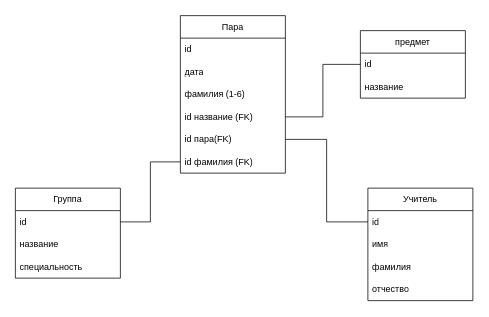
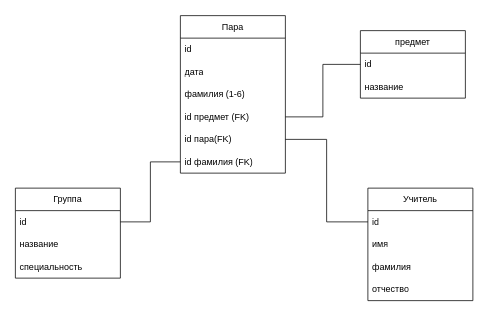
  <mxCell id="0" />
  <mxCell id="1" parent="0" />
  <mxCell id="2" value="Учитель" style="swimlane;fontStyle=0;childLayout=stackLayout;horizontal=1;startSize=30;horizontalStack=0;resizeParent=1;resizeParentMax=0;resizeLast=0;collapsible=1;marginBottom=0;whiteSpace=wrap;html=1;" vertex="1" parent="1"><mxGeometry x="490" y="250" width="140" height="150" as="geometry" /></mxCell>
  <mxCell id="3" value="id" style="text;strokeColor=none;fillColor=none;align=left;verticalAlign=middle;spacingLeft=4;spacingRight=4;overflow=hidden;points=[[0,0.5],[1,0.5]];portConstraint=eastwest;rotatable=0;whiteSpace=wrap;html=1;" vertex="1" parent="2"><mxGeometry y="30" width="140" height="30" as="geometry" /></mxCell>
  <mxCell id="4" value="имя" style="text;strokeColor=none;fillColor=none;align=left;verticalAlign=middle;spacingLeft=4;spacingRight=4;overflow=hidden;points=[[0,0.5],[1,0.5]];portConstraint=eastwest;rotatable=0;whiteSpace=wrap;html=1;" vertex="1" parent="2"><mxGeometry y="60" width="140" height="30" as="geometry" /></mxCell>
  <mxCell id="5" value="фамилия&amp;nbsp;" style="text;strokeColor=none;fillColor=none;align=left;verticalAlign=middle;spacingLeft=4;spacingRight=4;overflow=hidden;points=[[0,0.5],[1,0.5]];portConstraint=eastwest;rotatable=0;whiteSpace=wrap;html=1;" vertex="1" parent="2"><mxGeometry y="90" width="140" height="30" as="geometry" /></mxCell>
  <mxCell id="6" value="отчество" style="text;strokeColor=none;fillColor=none;align=left;verticalAlign=middle;spacingLeft=4;spacingRight=4;overflow=hidden;points=[[0,0.5],[1,0.5]];portConstraint=eastwest;rotatable=0;whiteSpace=wrap;html=1;" vertex="1" parent="2"><mxGeometry y="120" width="140" height="30" as="geometry" /></mxCell>
  <mxCell id="7" value="Группа" style="swimlane;fontStyle=0;childLayout=stackLayout;horizontal=1;startSize=30;horizontalStack=0;resizeParent=1;resizeParentMax=0;resizeLast=0;collapsible=1;marginBottom=0;whiteSpace=wrap;html=1;" vertex="1" parent="1"><mxGeometry x="20" y="250" width="140" height="120" as="geometry" /></mxCell>
  <mxCell id="8" value="id" style="text;strokeColor=none;fillColor=none;align=left;verticalAlign=middle;spacingLeft=4;spacingRight=4;overflow=hidden;points=[[0,0.5],[1,0.5]];portConstraint=eastwest;rotatable=0;whiteSpace=wrap;html=1;" vertex="1" parent="7"><mxGeometry y="30" width="140" height="30" as="geometry" /></mxCell>
  <mxCell id="9" value="название" style="text;strokeColor=none;fillColor=none;align=left;verticalAlign=middle;spacingLeft=4;spacingRight=4;overflow=hidden;points=[[0,0.5],[1,0.5]];portConstraint=eastwest;rotatable=0;whiteSpace=wrap;html=1;" vertex="1" parent="7"><mxGeometry y="60" width="140" height="30" as="geometry" /></mxCell>
  <mxCell id="10" value="специальность" style="text;strokeColor=none;fillColor=none;align=left;verticalAlign=middle;spacingLeft=4;spacingRight=4;overflow=hidden;points=[[0,0.5],[1,0.5]];portConstraint=eastwest;rotatable=0;whiteSpace=wrap;html=1;" vertex="1" parent="7"><mxGeometry y="90" width="140" height="30" as="geometry" /></mxCell>
  <mxCell id="11" value="Пара" style="swimlane;fontStyle=0;childLayout=stackLayout;horizontal=1;startSize=30;horizontalStack=0;resizeParent=1;resizeParentMax=0;resizeLast=0;collapsible=1;marginBottom=0;whiteSpace=wrap;html=1;" vertex="1" parent="1"><mxGeometry x="240" y="20" width="140" height="210" as="geometry" /></mxCell>
  <mxCell id="12" value="id" style="text;strokeColor=none;fillColor=none;align=left;verticalAlign=middle;spacingLeft=4;spacingRight=4;overflow=hidden;points=[[0,0.5],[1,0.5]];portConstraint=eastwest;rotatable=0;whiteSpace=wrap;html=1;" vertex="1" parent="11"><mxGeometry y="30" width="140" height="30" as="geometry" /></mxCell>
  <mxCell id="13" value="дата" style="text;strokeColor=none;fillColor=none;align=left;verticalAlign=middle;spacingLeft=4;spacingRight=4;overflow=hidden;points=[[0,0.5],[1,0.5]];portConstraint=eastwest;rotatable=0;whiteSpace=wrap;html=1;" vertex="1" parent="11"><mxGeometry y="60" width="140" height="30" as="geometry" /></mxCell>
  <mxCell id="14" value="фамилия (1-6)" style="text;strokeColor=none;fillColor=none;align=left;verticalAlign=middle;spacingLeft=4;spacingRight=4;overflow=hidden;points=[[0,0.5],[1,0.5]];portConstraint=eastwest;rotatable=0;whiteSpace=wrap;html=1;" vertex="1" parent="11"><mxGeometry y="90" width="140" height="30" as="geometry" /></mxCell>
- <mxCell id="15" value="id название (FK)" style="text;strokeColor=none;fillColor=none;align=left;verticalAlign=middle;spacingLeft=4;spacingRight=4;overflow=hidden;points=[[0,0.5],[1,0.5]];portConstraint=eastwest;rotatable=0;whiteSpace=wrap;html=1;" vertex="1" parent="11"><mxGeometry y="120" width="140" height="30" as="geometry" /></mxCell>
+ <mxCell id="15" value="id предмет (FK)" style="text;strokeColor=none;fillColor=none;align=left;verticalAlign=middle;spacingLeft=4;spacingRight=4;overflow=hidden;points=[[0,0.5],[1,0.5]];portConstraint=eastwest;rotatable=0;whiteSpace=wrap;html=1;" vertex="1" parent="11"><mxGeometry y="120" width="140" height="30" as="geometry" /></mxCell>
  <mxCell id="16" value="id пара(FK)" style="text;strokeColor=none;fillColor=none;align=left;verticalAlign=middle;spacingLeft=4;spacingRight=4;overflow=hidden;points=[[0,0.5],[1,0.5]];portConstraint=eastwest;rotatable=0;whiteSpace=wrap;html=1;" vertex="1" parent="11"><mxGeometry y="150" width="140" height="30" as="geometry" /></mxCell>
  <mxCell id="17" value="id фамилия (FK)" style="text;strokeColor=none;fillColor=none;align=left;verticalAlign=middle;spacingLeft=4;spacingRight=4;overflow=hidden;points=[[0,0.5],[1,0.5]];portConstraint=eastwest;rotatable=0;whiteSpace=wrap;html=1;" vertex="1" parent="11"><mxGeometry y="180" width="140" height="30" as="geometry" /></mxCell>
  <mxCell id="18" value="" style="endArrow=none;html=1;rounded=0;exitX=1;exitY=0.5;exitDx=0;exitDy=0;entryX=0;entryY=0.5;entryDx=0;entryDy=0;edgeStyle=orthogonalEdgeStyle;" edge="1" parent="1" source="8" target="17"><mxGeometry width="50" height="50" relative="1" as="geometry"><mxPoint x="280" y="460" as="sourcePoint" /><mxPoint x="330" y="410" as="targetPoint" /></mxGeometry></mxCell>
  <mxCell id="19" value="" style="endArrow=none;html=1;rounded=0;entryX=1;entryY=0.5;entryDx=0;entryDy=0;exitX=0;exitY=0.5;exitDx=0;exitDy=0;edgeStyle=orthogonalEdgeStyle;" edge="1" parent="1" source="3" target="16"><mxGeometry width="50" height="50" relative="1" as="geometry"><mxPoint x="410" y="460" as="sourcePoint" /><mxPoint x="460" y="410" as="targetPoint" /></mxGeometry></mxCell>
  <mxCell id="20" value="предмет" style="swimlane;fontStyle=0;childLayout=stackLayout;horizontal=1;startSize=30;horizontalStack=0;resizeParent=1;resizeParentMax=0;resizeLast=0;collapsible=1;marginBottom=0;whiteSpace=wrap;html=1;" vertex="1" parent="1"><mxGeometry x="480" y="40" width="140" height="90" as="geometry" /></mxCell>
  <mxCell id="21" value="id" style="text;strokeColor=none;fillColor=none;align=left;verticalAlign=middle;spacingLeft=4;spacingRight=4;overflow=hidden;points=[[0,0.5],[1,0.5]];portConstraint=eastwest;rotatable=0;whiteSpace=wrap;html=1;" vertex="1" parent="20"><mxGeometry y="30" width="140" height="30" as="geometry" /></mxCell>
  <mxCell id="22" value="название" style="text;strokeColor=none;fillColor=none;align=left;verticalAlign=middle;spacingLeft=4;spacingRight=4;overflow=hidden;points=[[0,0.5],[1,0.5]];portConstraint=eastwest;rotatable=0;whiteSpace=wrap;html=1;" vertex="1" parent="20"><mxGeometry y="60" width="140" height="30" as="geometry" /></mxCell>
  <mxCell id="23" value="" style="endArrow=none;html=1;rounded=0;exitX=1;exitY=0.5;exitDx=0;exitDy=0;entryX=0;entryY=0.5;entryDx=0;entryDy=0;edgeStyle=elbowEdgeStyle;" edge="1" parent="1" source="15" target="21"><mxGeometry width="50" height="50" relative="1" as="geometry"><mxPoint x="530" y="260" as="sourcePoint" /><mxPoint x="580" y="210" as="targetPoint" /></mxGeometry></mxCell>
